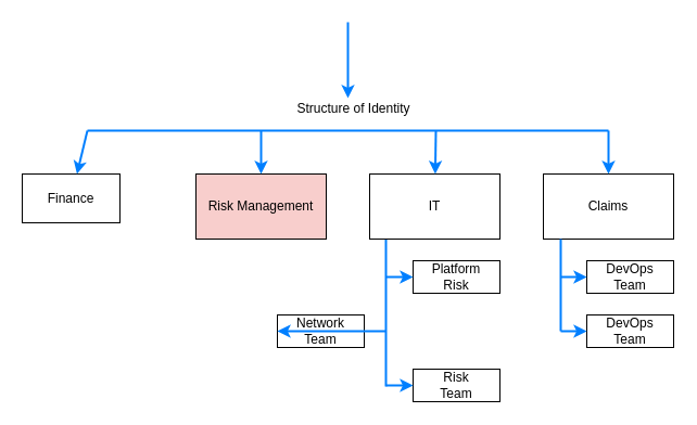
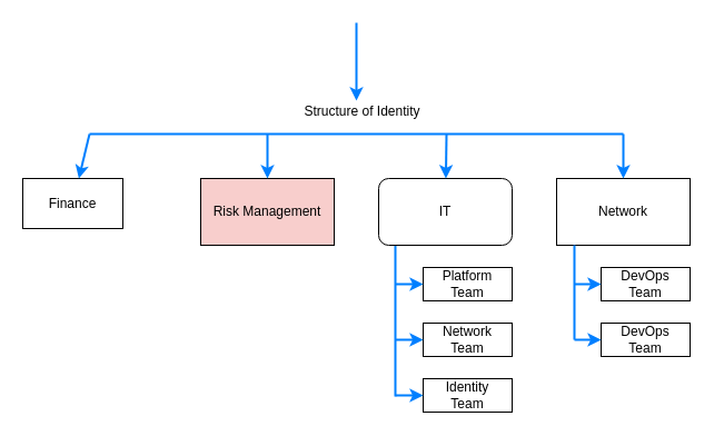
  <mxCell id="0" />
  <mxCell id="1" parent="0" />
  <mxCell id="2" value="Finance" style="rounded=0;whiteSpace=wrap;html=1;" vertex="1" parent="1"><mxGeometry x="20" y="160" width="90" height="45" as="geometry" /></mxCell>
  <mxCell id="3" value="Risk Management" style="rounded=0;whiteSpace=wrap;html=1;fillColor=#f8cecc;" vertex="1" parent="1"><mxGeometry x="180" y="160" width="120" height="60" as="geometry" /></mxCell>
- <mxCell id="4" value="IT" style="rounded=0;whiteSpace=wrap;html=1;" vertex="1" parent="1"><mxGeometry x="340" y="160" width="120" height="60" as="geometry" /></mxCell>
- <mxCell id="5" value="Claims" style="rounded=0;whiteSpace=wrap;html=1;" vertex="1" parent="1"><mxGeometry x="500" y="160" width="120" height="60" as="geometry" /></mxCell>
+ <mxCell id="4" value="IT" style="whiteSpace=wrap;html=1;rounded=1;" vertex="1" parent="1"><mxGeometry x="340" y="160" width="120" height="60" as="geometry" /></mxCell>
+ <mxCell id="5" value="Network" style="rounded=0;whiteSpace=wrap;html=1;" vertex="1" parent="1"><mxGeometry x="500" y="160" width="120" height="60" as="geometry" /></mxCell>
  <mxCell id="6" value="" style="endArrow=none;html=1;strokeWidth=2;strokeColor=#007FFF;" edge="1" parent="1"><mxGeometry width="50" height="50" relative="1" as="geometry"><mxPoint x="80" y="120" as="sourcePoint" /><mxPoint x="560" y="120" as="targetPoint" /></mxGeometry></mxCell>
  <mxCell id="7" value="" style="endArrow=classic;html=1;entryX=0.5;entryY=0;entryDx=0;entryDy=0;strokeWidth=2;strokeColor=#007FFF;" edge="1" parent="1" target="3"><mxGeometry width="50" height="50" relative="1" as="geometry"><mxPoint x="240" y="120" as="sourcePoint" /><mxPoint x="320" y="110" as="targetPoint" /></mxGeometry></mxCell>
  <mxCell id="8" value="" style="endArrow=classic;html=1;strokeWidth=2;strokeColor=#007FFF;" edge="1" parent="1" target="2"><mxGeometry width="50" height="50" relative="1" as="geometry"><mxPoint x="80" y="120" as="sourcePoint" /><mxPoint x="250" y="170" as="targetPoint" /></mxGeometry></mxCell>
  <mxCell id="9" value="" style="endArrow=classic;html=1;strokeWidth=2;strokeColor=#007FFF;" edge="1" parent="1" target="4"><mxGeometry width="50" height="50" relative="1" as="geometry"><mxPoint x="401" y="120" as="sourcePoint" /><mxPoint x="289" y="170" as="targetPoint" /></mxGeometry></mxCell>
  <mxCell id="10" value="" style="endArrow=classic;html=1;strokeWidth=2;strokeColor=#007FFF;" edge="1" parent="1" target="5"><mxGeometry width="50" height="50" relative="1" as="geometry"><mxPoint x="560" y="120" as="sourcePoint" /><mxPoint x="320" y="110" as="targetPoint" /></mxGeometry></mxCell>
  <mxCell id="11" value="Structure of Identity" style="text;html=1;strokeColor=none;fillColor=none;align=center;verticalAlign=middle;whiteSpace=wrap;rounded=0;" vertex="1" parent="1"><mxGeometry x="238" y="90" width="175" height="20" as="geometry" /></mxCell>
  <mxCell id="12" value="" style="endArrow=classic;html=1;strokeWidth=2;strokeColor=#007FFF;" edge="1" parent="1"><mxGeometry width="50" height="50" relative="1" as="geometry"><mxPoint x="320" y="20" as="sourcePoint" /><mxPoint x="320" y="90" as="targetPoint" /></mxGeometry></mxCell>
- <mxCell id="13" value="Platform&lt;br&gt;Risk" style="rounded=0;whiteSpace=wrap;html=1;" vertex="1" parent="1"><mxGeometry x="380" y="240" width="80" height="30" as="geometry" /></mxCell>
- <mxCell id="14" value="Network&lt;br&gt;Team" style="rounded=0;whiteSpace=wrap;html=1;" vertex="1" parent="1"><mxGeometry x="255" y="290" width="80" height="30" as="geometry" /></mxCell>
- <mxCell id="15" value="Risk&lt;br&gt;Team" style="rounded=0;whiteSpace=wrap;html=1;" vertex="1" parent="1"><mxGeometry x="380" y="340" width="80" height="30" as="geometry" /></mxCell>
+ <mxCell id="13" value="Platform&lt;br&gt;Team" style="rounded=0;whiteSpace=wrap;html=1;" vertex="1" parent="1"><mxGeometry x="380" y="240" width="80" height="30" as="geometry" /></mxCell>
+ <mxCell id="14" value="Network&lt;br&gt;Team" style="rounded=0;whiteSpace=wrap;html=1;" vertex="1" parent="1"><mxGeometry x="380" y="290" width="80" height="30" as="geometry" /></mxCell>
+ <mxCell id="15" value="Identity&lt;br&gt;Team" style="rounded=0;whiteSpace=wrap;html=1;" vertex="1" parent="1"><mxGeometry x="380" y="340" width="80" height="30" as="geometry" /></mxCell>
  <mxCell id="16" value="DevOps&lt;br&gt;Team" style="rounded=0;whiteSpace=wrap;html=1;" vertex="1" parent="1"><mxGeometry x="540" y="240" width="80" height="30" as="geometry" /></mxCell>
  <mxCell id="17" value="DevOps&lt;br&gt;Team" style="rounded=0;whiteSpace=wrap;html=1;" vertex="1" parent="1"><mxGeometry x="540" y="290" width="80" height="30" as="geometry" /></mxCell>
  <mxCell id="18" value="" style="endArrow=none;html=1;entryX=0.125;entryY=1.008;entryDx=0;entryDy=0;entryPerimeter=0;strokeWidth=2;strokeColor=#007FFF;" edge="1" parent="1" target="4"><mxGeometry width="50" height="50" relative="1" as="geometry"><mxPoint x="355" y="356" as="sourcePoint" /><mxPoint x="320" y="260" as="targetPoint" /></mxGeometry></mxCell>
  <mxCell id="19" value="" style="endArrow=classic;html=1;entryX=0;entryY=0.5;entryDx=0;entryDy=0;startSize=7;endSize=6;jumpStyle=none;strokeWidth=2;strokeColor=#007FFF;" edge="1" parent="1" target="13"><mxGeometry width="50" height="50" relative="1" as="geometry"><mxPoint x="355" y="255" as="sourcePoint" /><mxPoint x="320" y="260" as="targetPoint" /></mxGeometry></mxCell>
  <mxCell id="20" value="" style="endArrow=classic;html=1;entryX=0;entryY=0.5;entryDx=0;entryDy=0;startSize=7;endSize=6;jumpStyle=none;strokeWidth=2;strokeColor=#007FFF;" edge="1" parent="1" target="14"><mxGeometry width="50" height="50" relative="1" as="geometry"><mxPoint x="355" y="305" as="sourcePoint" /><mxPoint x="390" y="265" as="targetPoint" /></mxGeometry></mxCell>
  <mxCell id="21" value="" style="endArrow=classic;html=1;startSize=7;endSize=6;jumpStyle=none;strokeWidth=2;strokeColor=#007FFF;" edge="1" parent="1"><mxGeometry width="50" height="50" relative="1" as="geometry"><mxPoint x="355" y="355" as="sourcePoint" /><mxPoint x="380" y="355" as="targetPoint" /></mxGeometry></mxCell>
  <mxCell id="22" value="" style="endArrow=none;html=1;entryX=0.125;entryY=1.008;entryDx=0;entryDy=0;entryPerimeter=0;strokeWidth=2;strokeColor=#007FFF;" edge="1" parent="1"><mxGeometry width="50" height="50" relative="1" as="geometry"><mxPoint x="516" y="305" as="sourcePoint" /><mxPoint x="516" y="220" as="targetPoint" /></mxGeometry></mxCell>
  <mxCell id="23" value="" style="endArrow=classic;html=1;entryX=0;entryY=0.5;entryDx=0;entryDy=0;strokeWidth=2;strokeColor=#007FFF;" edge="1" parent="1" target="16"><mxGeometry width="50" height="50" relative="1" as="geometry"><mxPoint x="516" y="255" as="sourcePoint" /><mxPoint x="320" y="260" as="targetPoint" /></mxGeometry></mxCell>
  <mxCell id="24" value="" style="endArrow=classic;html=1;entryX=0;entryY=0.5;entryDx=0;entryDy=0;strokeWidth=2;strokeColor=#007FFF;" edge="1" parent="1" target="17"><mxGeometry width="50" height="50" relative="1" as="geometry"><mxPoint x="516" y="305" as="sourcePoint" /><mxPoint x="320" y="260" as="targetPoint" /></mxGeometry></mxCell>
